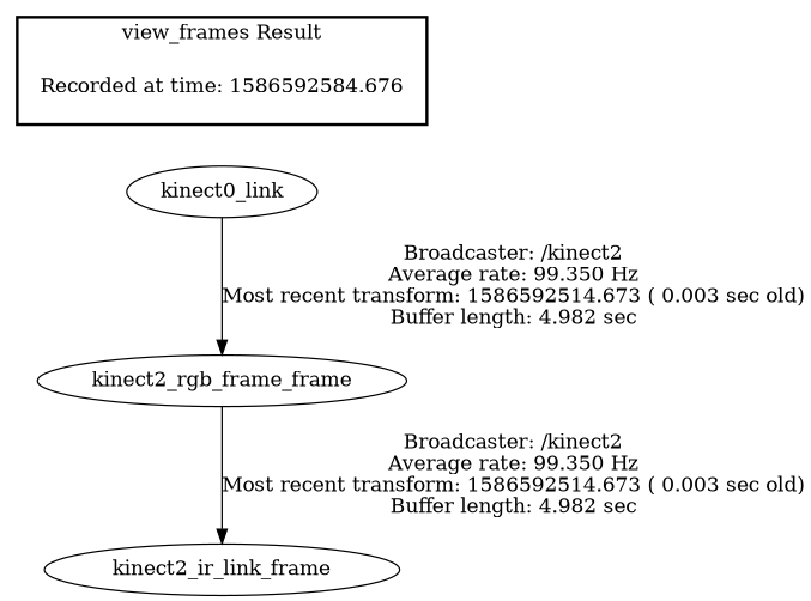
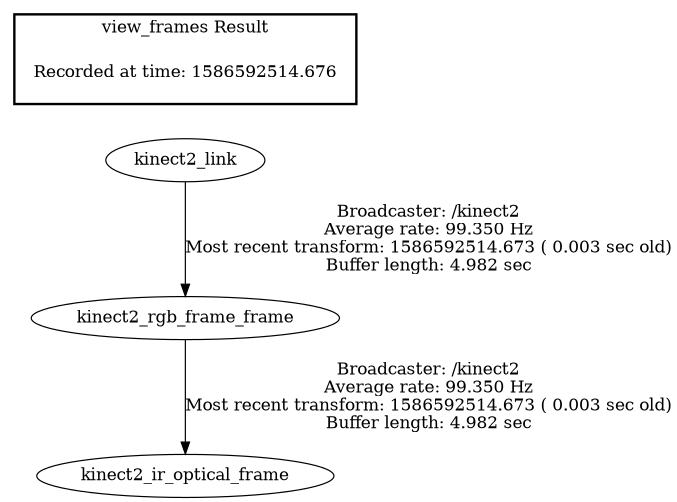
  digraph {
-   "Recorded at time: 1586592514.676" [shape=plaintext label="Recorded at time: 1586592584.676"]
-   kinect2_link [label=kinect0_link]
+   "Recorded at time: 1586592514.676" [shape=plaintext]
+   kinect2_link
    n3 [label=kinect2_rgb_frame_frame]
-   kinect2_ir_optical_frame [label=kinect2_ir_link_frame]
+   kinect2_ir_optical_frame
    subgraph cluster_1 {
      color=black
      label="view_frames Result"
      style=bold
      "Recorded at time: 1586592514.676"
    }
    "Recorded at time: 1586592514.676" -> kinect2_link [style=invis]
    kinect2_link -> n3 [label="Broadcaster: /kinect2\nAverage rate: 99.350 Hz\nMost recent transform: 1586592514.673 ( 0.003 sec old)\nBuffer length: 4.982 sec\n"]
    n3 -> kinect2_ir_optical_frame [label="Broadcaster: /kinect2\nAverage rate: 99.350 Hz\nMost recent transform: 1586592514.673 ( 0.003 sec old)\nBuffer length: 4.982 sec\n"]
  }
